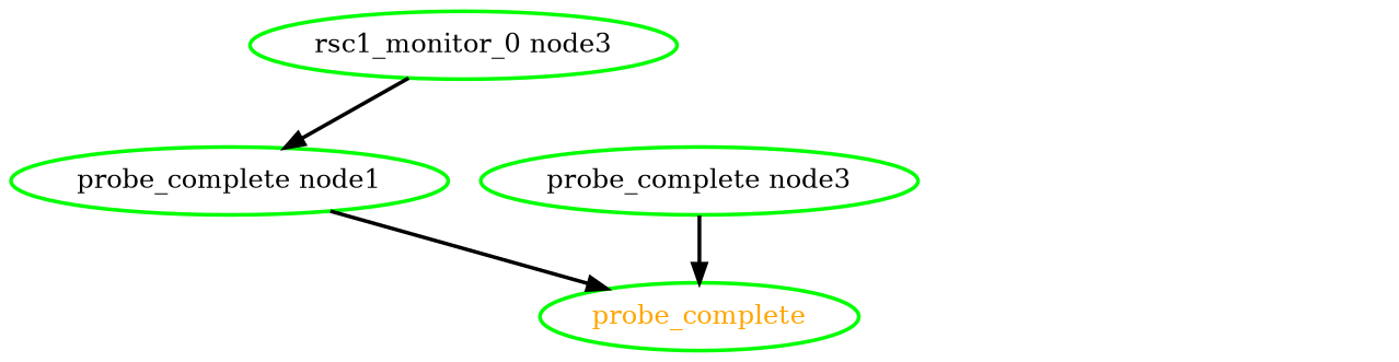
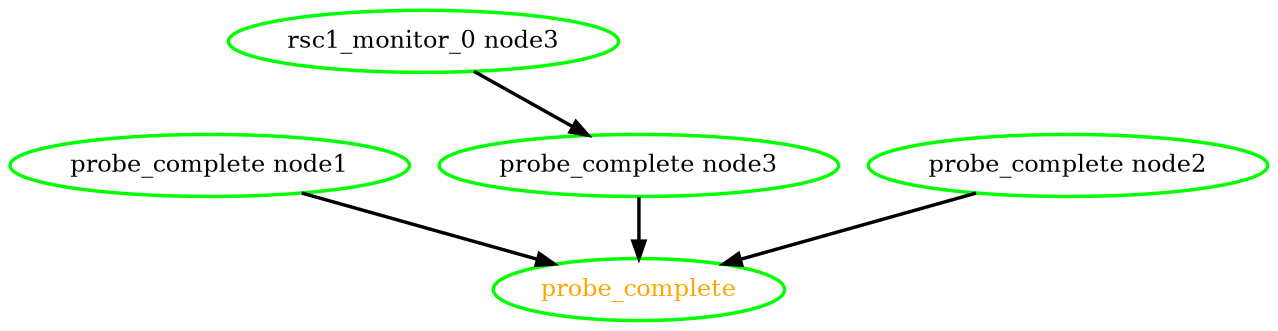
  digraph {
    node [color=green fontcolor=black style=bold]
    edge [style=bold]
    probe_complete [fontcolor=orange]
    "probe_complete node1"
+   "probe_complete node2"
    "probe_complete node3"
    "rsc1_monitor_0 node3"
    "probe_complete node1" -> probe_complete
+   "probe_complete node2" -> probe_complete
    "probe_complete node3" -> probe_complete
-   "rsc1_monitor_0 node3" -> "probe_complete node1"
+   "rsc1_monitor_0 node3" -> "probe_complete node3"
  }
